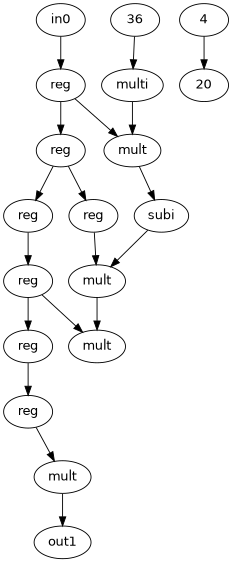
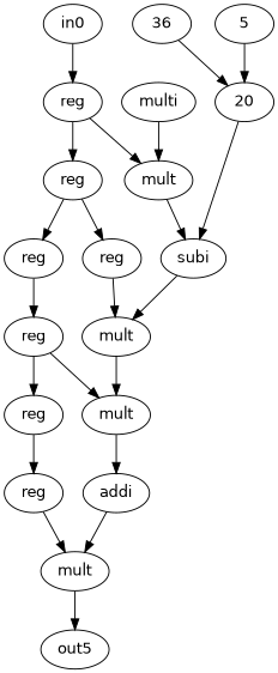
  digraph {
    fontname="DejaVu Sans"
    node [fontname="DejaVu Sans"]
    edge [fontname="DejaVu Sans"]
    n1 [label=in0]
    n2 [label=reg]
    n3 [label=reg]
    n4 [label=mult]
    n5 [VALUE=16 label=multi]
-   n6 [label=out1]
+   n6 [label=out5]
    n7 [label=reg]
    n8 [label=reg]
    n9 [VALUE=20 label=subi]
    n10 [label=reg]
    n11 [label=mult]
    n12 [label=reg]
    n13 [label=mult]
    n14 [label=reg]
+   n15 [VALUE=5 label=addi]
    n16 [label=mult]
    n17 [label=36]
    n18 [label=20]
-   n19 [label=4]
+   n19 [label=5]
    n1 -> n2
    n2 -> n3
    n2 -> n4
    n3 -> n7
    n3 -> n8
    n4 -> n9
    n5 -> n4
    n7 -> n10
    n8 -> n11
    n9 -> n11
    n10 -> n12
    n10 -> n13
    n11 -> n13
    n12 -> n14
+   n13 -> n15
    n14 -> n16
+   n15 -> n16
    n16 -> n6
-   n17 -> n5
+   n17 -> n18
+   n18 -> n9
    n19 -> n18
  }
